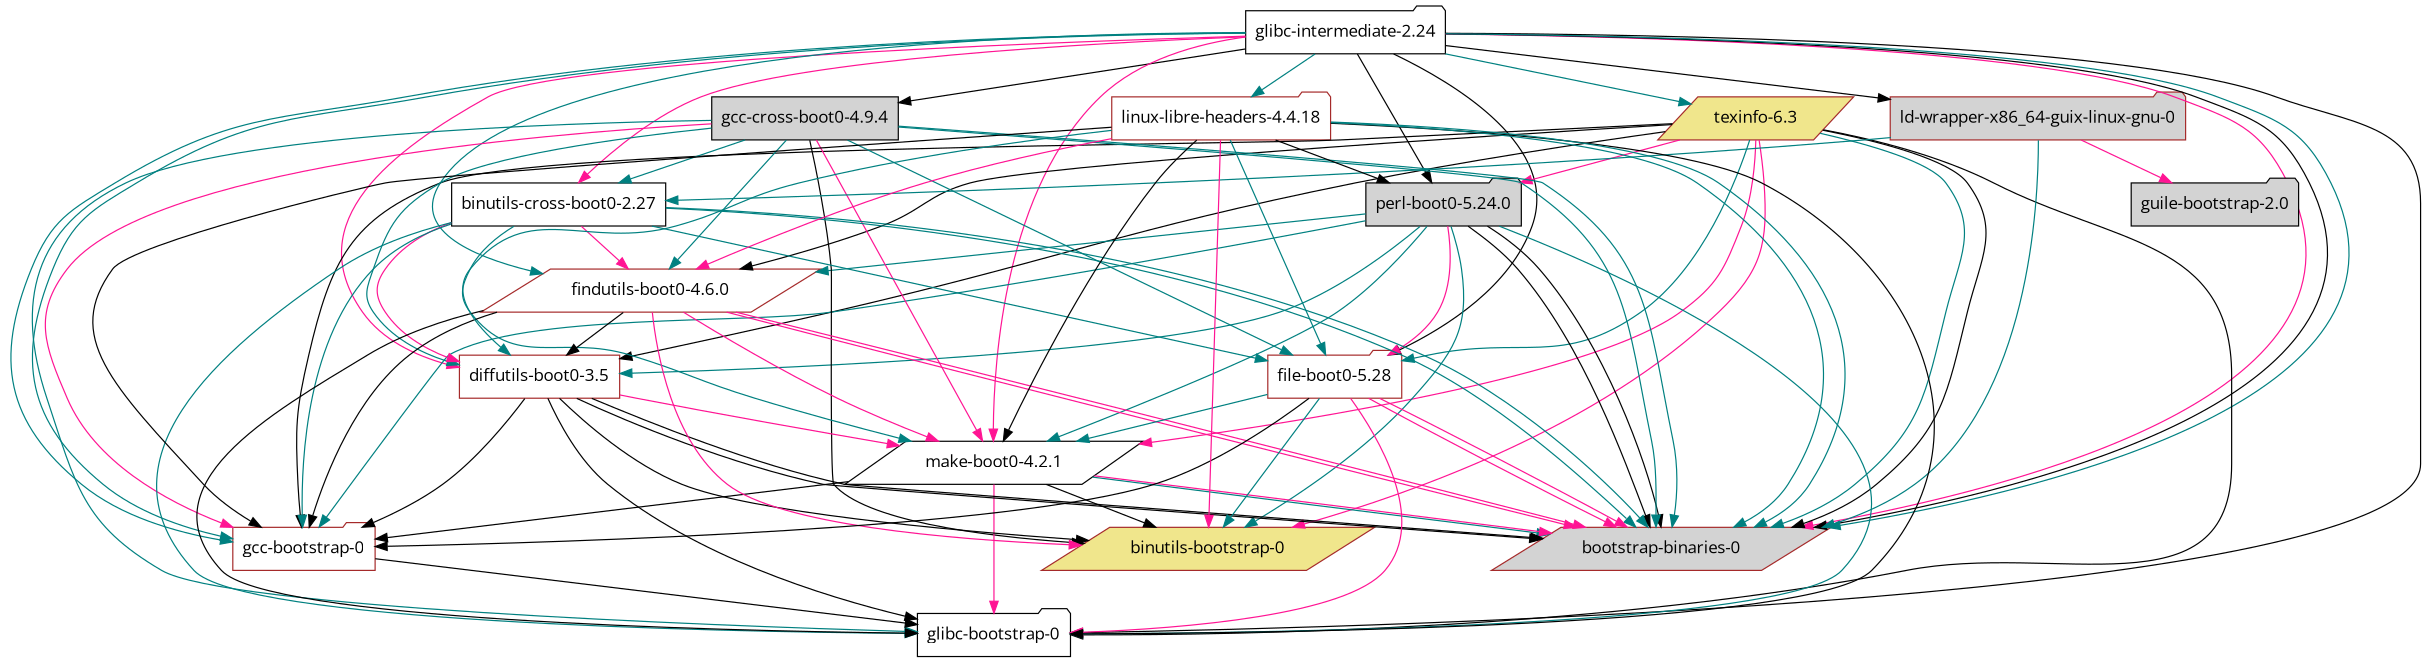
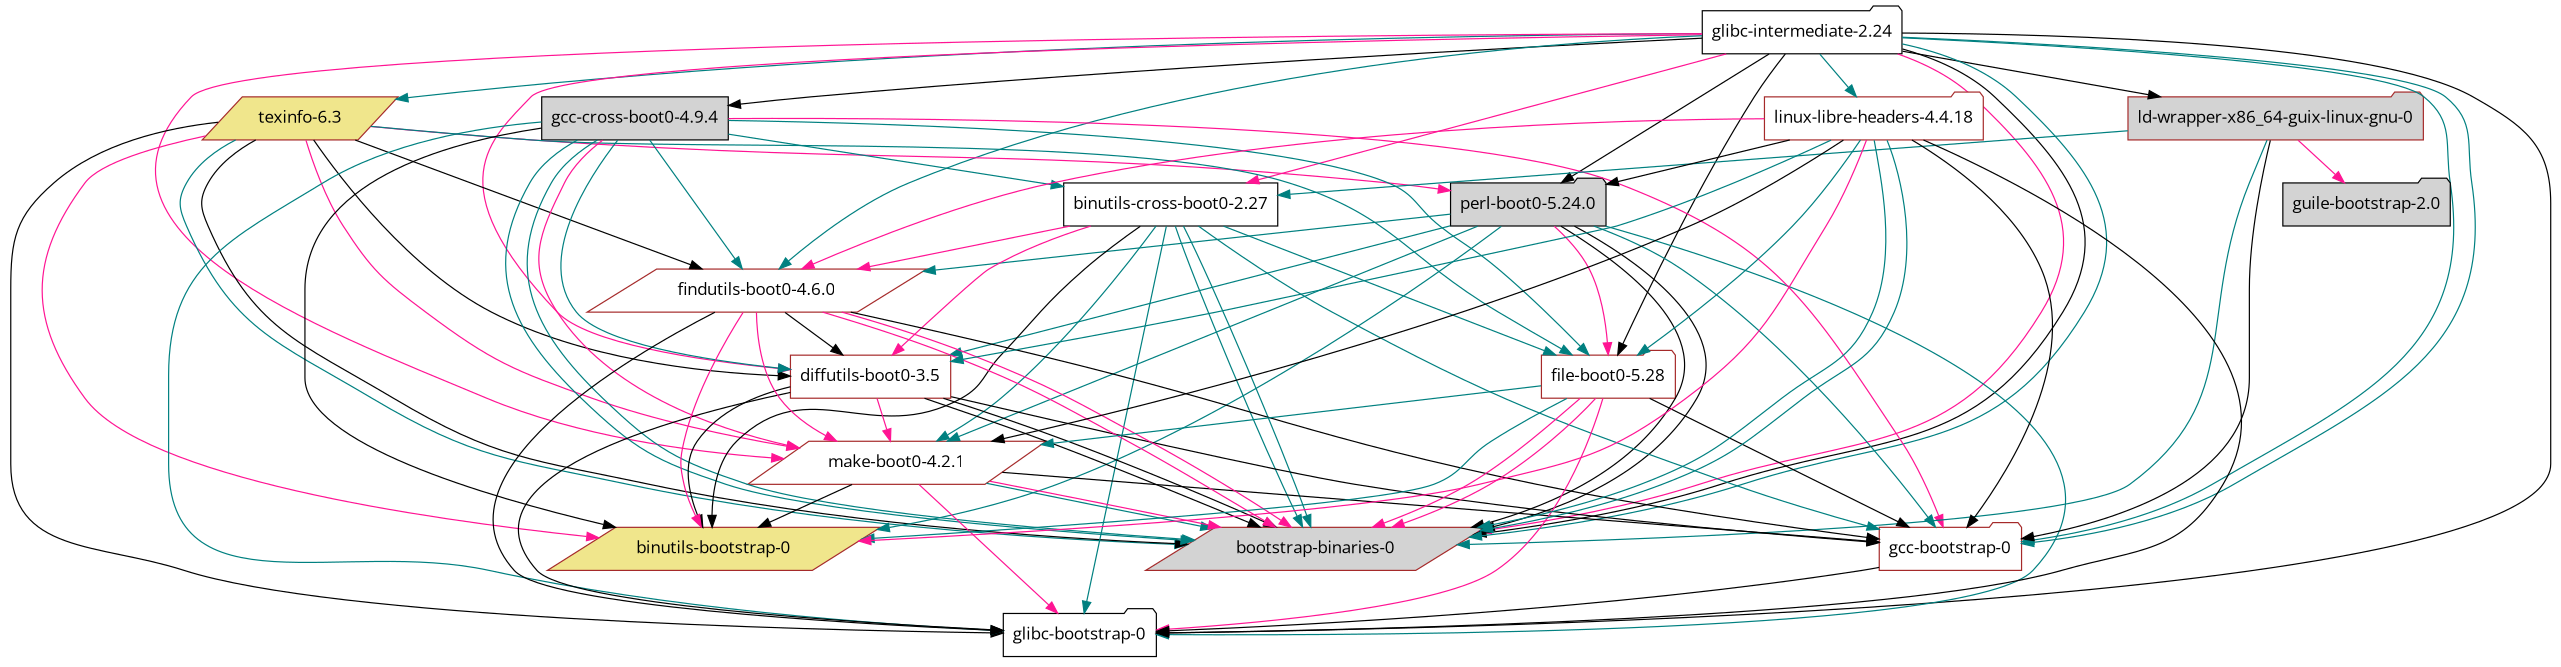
  digraph {
    fontname="Open Sans"
    node [color=brown fillcolor=white fontname="Open Sans" shape=folder style=filled]
    edge [color=teal fontname="Open Sans"]
    n1 [color=black label="glibc-intermediate-2.24"]
    n2 [fillcolor=khaki label="texinfo-6.3" shape=parallelogram]
    n3 [color=black fillcolor=lightgrey label="perl-boot0-5.24.0"]
    n4 [color=black fillcolor=lightgrey label="gcc-cross-boot0-4.9.4" shape=box]
    n5 [fillcolor=lightgrey label="ld-wrapper-x86_64-guix-linux-gnu-0"]
    n6 [color=black label="binutils-cross-boot0-2.27" shape=box]
-   n7 [color=black label="make-boot0-4.2.1" shape=parallelogram]
+   n7 [label="make-boot0-4.2.1" shape=parallelogram]
    n8 [label="diffutils-boot0-3.5" shape=box]
    n9 [label="findutils-boot0-4.6.0" shape=parallelogram]
    n10 [label="file-boot0-5.28"]
    n11 [color=black label="glibc-bootstrap-0"]
    n12 [label="gcc-bootstrap-0"]
    n13 [fillcolor=lightgrey label="bootstrap-binaries-0" shape=parallelogram]
    n14 [label="linux-libre-headers-4.4.18"]
    n15 [fillcolor=khaki label="binutils-bootstrap-0" shape=parallelogram]
    n16 [color=black fillcolor=lightgrey label="guile-bootstrap-2.0"]
    n1 -> n2
    n1 -> n3 [color=black]
    n1 -> n4 [color=black]
    n1 -> n5 [color=black]
    n1 -> n6 [color=deeppink]
    n1 -> n7 [color=deeppink]
    n1 -> n8 [color=deeppink]
    n1 -> n9
    n1 -> n10 [color=black]
    n1 -> n11 [color=black]
    n1 -> n12
    n1 -> n12
    n1 -> n13 [color=deeppink]
    n1 -> n13 [color=black]
    n1 -> n13
    n1 -> n14
    n2 -> n3 [color=deeppink]
    n2 -> n7 [color=deeppink]
    n2 -> n8 [color=black]
    n2 -> n9 [color=black]
    n2 -> n10
    n2 -> n11 [color=black]
-   n2 -> n12 [color=black]
+   n5 -> n12 [color=black]
    n2 -> n13
    n2 -> n13 [color=black]
    n2 -> n15 [color=deeppink]
    n3 -> n7
    n3 -> n8
    n3 -> n9
    n3 -> n10 [color=deeppink]
    n3 -> n11
    n3 -> n12
    n3 -> n13 [color=black]
    n3 -> n13 [color=black]
    n3 -> n15
    n4 -> n6
    n4 -> n7 [color=deeppink]
    n4 -> n8
    n4 -> n9
    n4 -> n10
    n4 -> n11
    n4 -> n12 [color=deeppink]
    n4 -> n13
    n4 -> n13
    n4 -> n15 [color=black]
    n5 -> n6
    n5 -> n13
    n5 -> n16 [color=deeppink]
    n6 -> n7
    n6 -> n8 [color=deeppink]
    n6 -> n9 [color=deeppink]
    n6 -> n10
    n6 -> n11
    n6 -> n12
    n6 -> n13
    n6 -> n13
+   n6 -> n15 [color=black]
    n7 -> n11 [color=deeppink]
    n7 -> n12 [color=black]
    n7 -> n13
    n7 -> n13 [color=deeppink]
    n7 -> n15 [color=black]
    n8 -> n7 [color=deeppink]
    n8 -> n11 [color=black]
    n8 -> n12 [color=black]
    n8 -> n13 [color=black]
    n8 -> n13 [color=black]
    n8 -> n15 [color=black]
    n9 -> n7 [color=deeppink]
    n9 -> n8 [color=black]
    n9 -> n11 [color=black]
    n9 -> n12 [color=black]
    n9 -> n13 [color=deeppink]
    n9 -> n13 [color=deeppink]
    n9 -> n15 [color=deeppink]
    n10 -> n7
    n10 -> n11 [color=deeppink]
    n10 -> n12 [color=black]
    n10 -> n13 [color=deeppink]
    n10 -> n13 [color=deeppink]
    n10 -> n15
    n12 -> n11 [color=black]
    n14 -> n3 [color=black]
    n14 -> n7 [color=black]
    n14 -> n8
    n14 -> n9 [color=deeppink]
    n14 -> n10
    n14 -> n11 [color=black]
    n14 -> n12 [color=black]
    n14 -> n13
    n14 -> n13
    n14 -> n15 [color=deeppink]
  }
